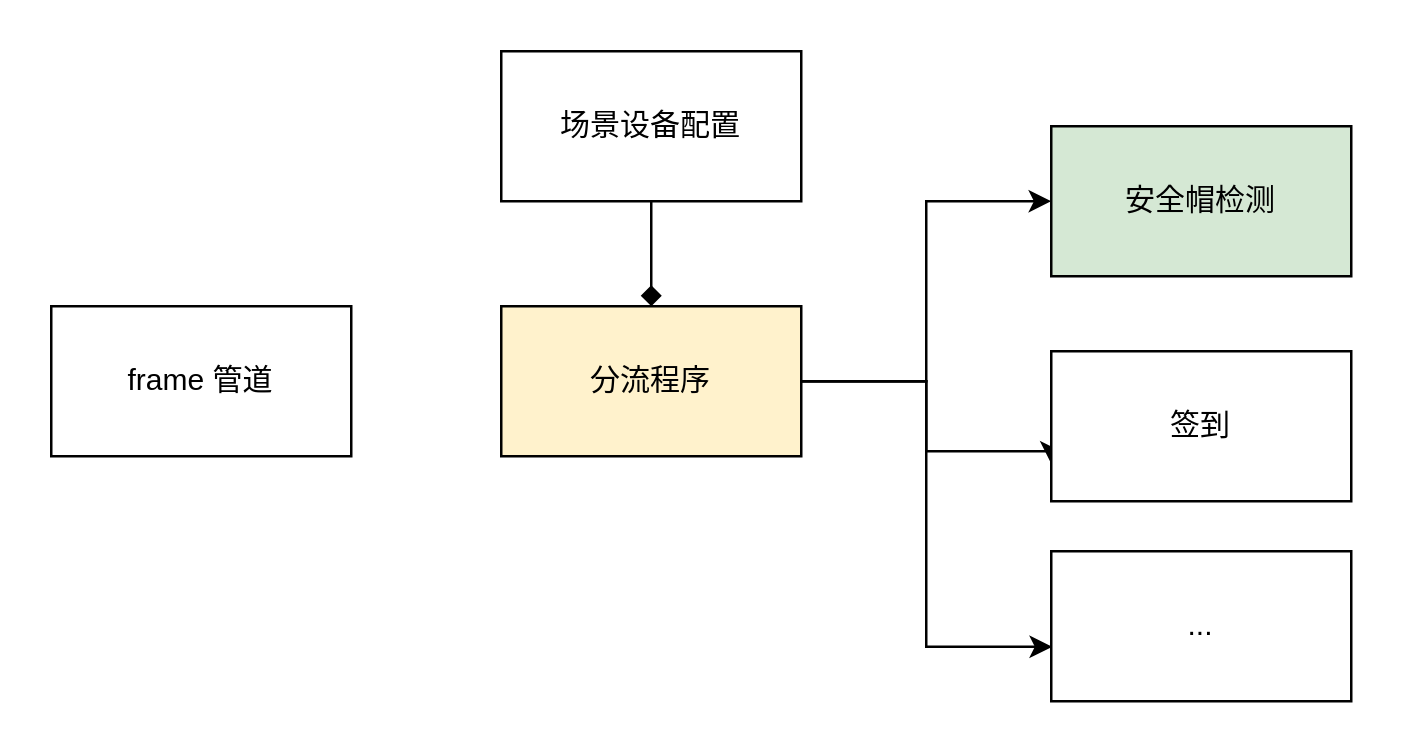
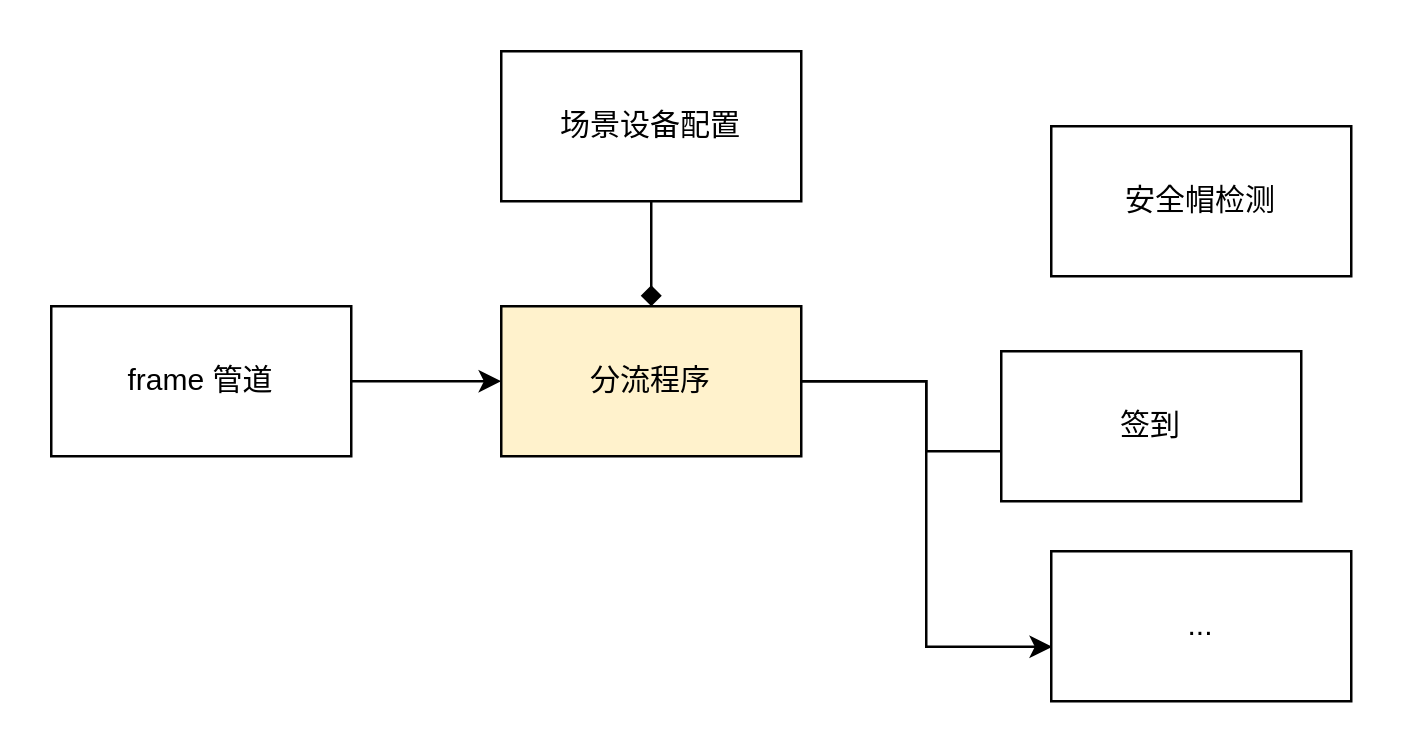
  <mxCell id="0" />
  <mxCell id="1" parent="0" />
+ <mxCell id="2" style="edgeStyle=orthogonalEdgeStyle;rounded=0;orthogonalLoop=1;jettySize=auto;html=1;entryX=0;entryY=0.5;entryDx=0;entryDy=0;" edge="1" parent="1" source="3" target="7"><mxGeometry relative="1" as="geometry" /></mxCell>
  <mxCell id="3" value="frame 管道" style="rounded=0;whiteSpace=wrap;html=1;" vertex="1" parent="1"><mxGeometry x="20" y="122" width="120" height="60" as="geometry" /></mxCell>
- <mxCell id="4" style="edgeStyle=orthogonalEdgeStyle;rounded=0;orthogonalLoop=1;jettySize=auto;html=1;entryX=0;entryY=0.5;entryDx=0;entryDy=0;" edge="1" parent="1" source="7" target="8"><mxGeometry relative="1" as="geometry" /></mxCell>
  <mxCell id="5" style="edgeStyle=orthogonalEdgeStyle;rounded=0;orthogonalLoop=1;jettySize=auto;html=1;entryX=0;entryY=0.75;entryDx=0;entryDy=0;" edge="1" parent="1" source="7" target="11"><mxGeometry relative="1" as="geometry"><Array as="points"><mxPoint x="370" y="152" /><mxPoint x="370" y="180" /><mxPoint x="420" y="180" /></Array></mxGeometry></mxCell>
  <mxCell id="6" style="edgeStyle=orthogonalEdgeStyle;rounded=0;orthogonalLoop=1;jettySize=auto;html=1;entryX=0.003;entryY=0.637;entryDx=0;entryDy=0;entryPerimeter=0;" edge="1" parent="1" source="7" target="12"><mxGeometry relative="1" as="geometry" /></mxCell>
  <mxCell id="7" value="分流程序" style="rounded=0;whiteSpace=wrap;html=1;fillColor=#fff2cc;" vertex="1" parent="1"><mxGeometry x="200" y="122" width="120" height="60" as="geometry" /></mxCell>
- <mxCell id="8" value="安全帽检测" style="rounded=0;whiteSpace=wrap;html=1;fillColor=#d5e8d4;" vertex="1" parent="1"><mxGeometry x="420" y="50" width="120" height="60" as="geometry" /></mxCell>
+ <mxCell id="8" value="安全帽检测" style="rounded=0;whiteSpace=wrap;html=1;" vertex="1" parent="1"><mxGeometry x="420" y="50" width="120" height="60" as="geometry" /></mxCell>
  <mxCell id="9" style="edgeStyle=orthogonalEdgeStyle;rounded=0;orthogonalLoop=1;jettySize=auto;html=1;entryX=0.5;entryY=0;entryDx=0;entryDy=0;endArrow=diamond;" edge="1" parent="1" source="10" target="7"><mxGeometry relative="1" as="geometry" /></mxCell>
  <mxCell id="10" value="场景设备配置" style="rounded=0;whiteSpace=wrap;html=1;" vertex="1" parent="1"><mxGeometry x="200" y="20" width="120" height="60" as="geometry" /></mxCell>
- <mxCell id="11" value="签到" style="rounded=0;whiteSpace=wrap;html=1;" vertex="1" parent="1"><mxGeometry x="420" y="140" width="120" height="60" as="geometry" /></mxCell>
+ <mxCell id="11" value="签到" style="rounded=0;whiteSpace=wrap;html=1;" vertex="1" parent="1"><mxGeometry x="400" y="140" width="120" height="60" as="geometry" /></mxCell>
  <mxCell id="12" value="..." style="rounded=0;whiteSpace=wrap;html=1;" vertex="1" parent="1"><mxGeometry x="420" y="220" width="120" height="60" as="geometry" /></mxCell>
